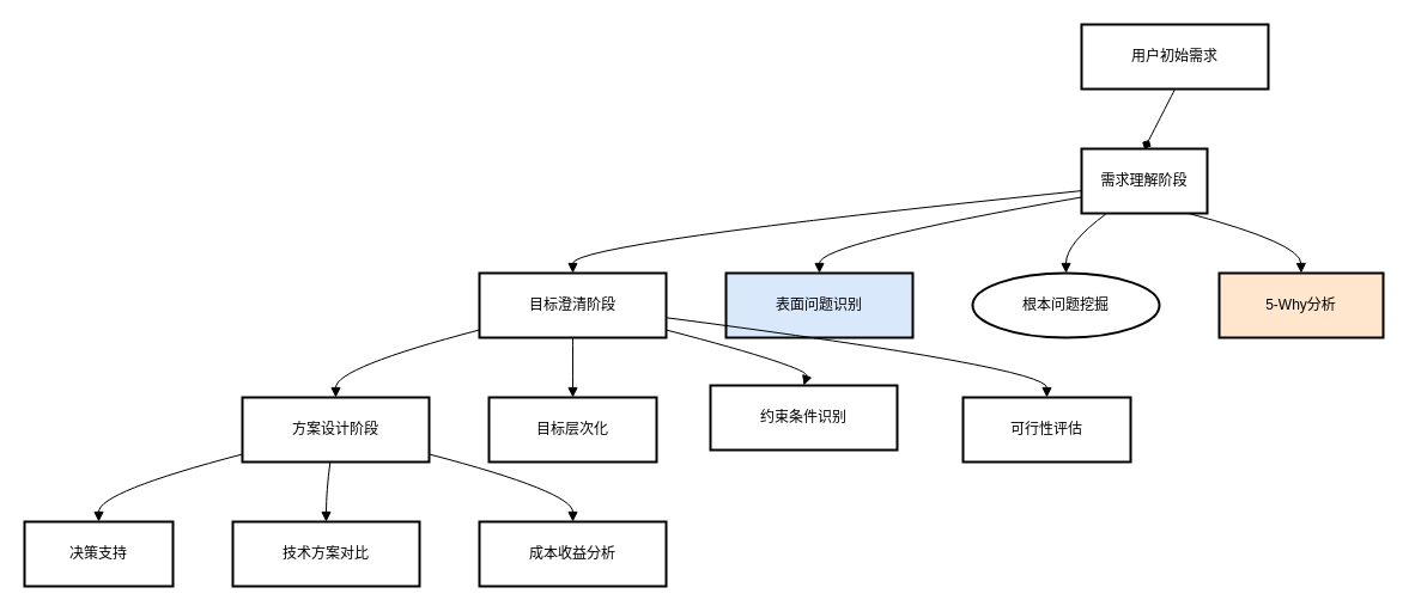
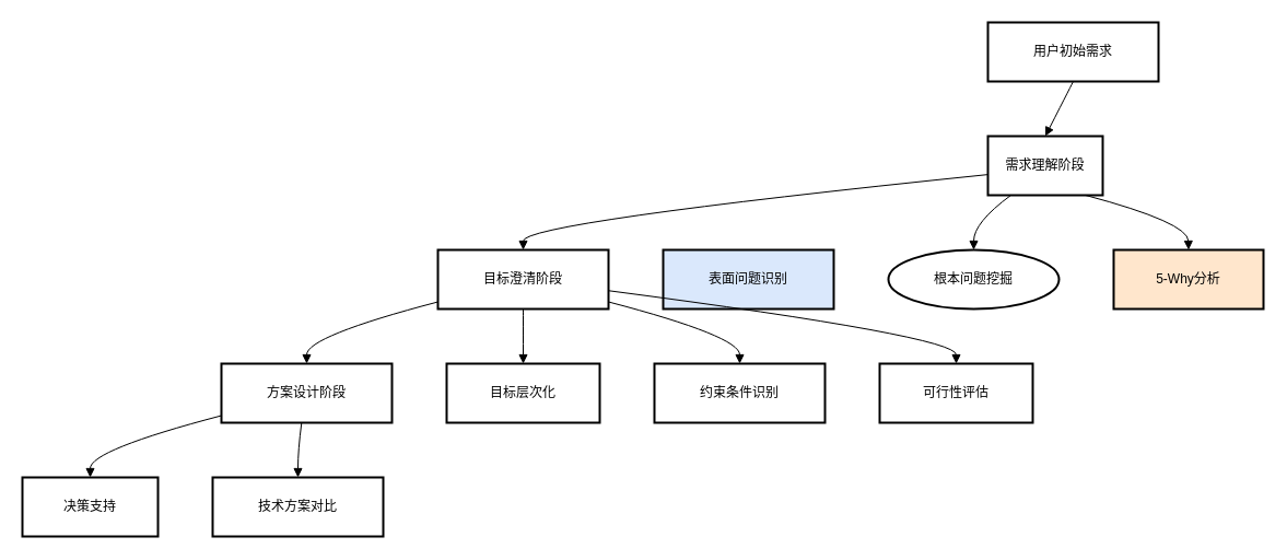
  <mxCell id="0" />
  <mxCell id="1" parent="0" />
  <mxCell id="2" value="用户初始需求" style="whiteSpace=wrap;strokeWidth=2;" vertex="1" parent="1"><mxGeometry x="903" y="20" width="156" height="54" as="geometry" /></mxCell>
  <mxCell id="3" value="需求理解阶段" style="whiteSpace=wrap;strokeWidth=2;" vertex="1" parent="1"><mxGeometry x="903" y="124" width="105" height="54" as="geometry" /></mxCell>
  <mxCell id="4" value="目标澄清阶段" style="whiteSpace=wrap;strokeWidth=2;" vertex="1" parent="1"><mxGeometry x="400" y="228" width="156" height="54" as="geometry" /></mxCell>
  <mxCell id="5" value="方案设计阶段" style="whiteSpace=wrap;strokeWidth=2;" vertex="1" parent="1"><mxGeometry x="202" y="332" width="156" height="54" as="geometry" /></mxCell>
  <mxCell id="6" value="决策支持" style="whiteSpace=wrap;strokeWidth=2;" vertex="1" parent="1"><mxGeometry x="20" y="436" width="124" height="54" as="geometry" /></mxCell>
  <mxCell id="7" value="表面问题识别" style="whiteSpace=wrap;strokeWidth=2;fillColor=#dae8fc;" vertex="1" parent="1"><mxGeometry x="606" y="228" width="156" height="54" as="geometry" /></mxCell>
  <mxCell id="8" value="根本问题挖掘" style="ellipse;whiteSpace=wrap;strokeWidth=2;" vertex="1" parent="1"><mxGeometry x="812" y="228" width="156" height="54" as="geometry" /></mxCell>
  <mxCell id="9" value="5-Why分析" style="whiteSpace=wrap;strokeWidth=2;fillColor=#ffe6cc;" vertex="1" parent="1"><mxGeometry x="1018" y="228" width="137" height="54" as="geometry" /></mxCell>
  <mxCell id="10" value="目标层次化" style="whiteSpace=wrap;strokeWidth=2;" vertex="1" parent="1"><mxGeometry x="408" y="332" width="140" height="54" as="geometry" /></mxCell>
- <mxCell id="11" value="约束条件识别" style="whiteSpace=wrap;strokeWidth=2;" vertex="1" parent="1"><mxGeometry x="593" y="322" width="156" height="54" as="geometry" /></mxCell>
+ <mxCell id="11" value="约束条件识别" style="whiteSpace=wrap;strokeWidth=2;" vertex="1" parent="1"><mxGeometry x="598" y="332" width="156" height="54" as="geometry" /></mxCell>
  <mxCell id="12" value="可行性评估" style="whiteSpace=wrap;strokeWidth=2;" vertex="1" parent="1"><mxGeometry x="804" y="332" width="140" height="54" as="geometry" /></mxCell>
  <mxCell id="13" value="技术方案对比" style="whiteSpace=wrap;strokeWidth=2;" vertex="1" parent="1"><mxGeometry x="194" y="436" width="156" height="54" as="geometry" /></mxCell>
- <mxCell id="14" value="成本收益分析" style="whiteSpace=wrap;strokeWidth=2;" vertex="1" parent="1"><mxGeometry x="400" y="436" width="156" height="54" as="geometry" /></mxCell>
- <mxCell id="15" value="" style="curved=1;startArrow=none;endArrow=diamond;exitX=0.5;exitY=1;entryX=0.5;entryY=0;rounded=0;" edge="1" parent="1" source="2" target="3"><mxGeometry relative="1" as="geometry"><Array as="points" /></mxGeometry></mxCell>
+ <mxCell id="15" value="" style="curved=1;startArrow=none;endArrow=block;exitX=0.5;exitY=1;entryX=0.5;entryY=0;rounded=0;" edge="1" parent="1" source="2" target="3"><mxGeometry relative="1" as="geometry"><Array as="points" /></mxGeometry></mxCell>
  <mxCell id="16" value="" style="curved=1;startArrow=none;endArrow=block;exitX=0;exitY=0.65;entryX=0.5;entryY=0;rounded=0;" edge="1" parent="1" source="3" target="4"><mxGeometry relative="1" as="geometry"><Array as="points"><mxPoint x="478" y="203" /></Array></mxGeometry></mxCell>
  <mxCell id="17" value="" style="curved=1;startArrow=none;endArrow=block;exitX=0;exitY=0.88;entryX=0.5;entryY=0;rounded=0;" edge="1" parent="1" source="4" target="5"><mxGeometry relative="1" as="geometry"><Array as="points"><mxPoint x="280" y="307" /></Array></mxGeometry></mxCell>
  <mxCell id="18" value="" style="curved=1;startArrow=none;endArrow=block;exitX=0;exitY=0.88;entryX=0.5;entryY=0;rounded=0;" edge="1" parent="1" source="5" target="6"><mxGeometry relative="1" as="geometry"><Array as="points"><mxPoint x="82" y="411" /></Array></mxGeometry></mxCell>
- <mxCell id="19" value="" style="curved=1;startArrow=none;endArrow=block;exitX=0;exitY=0.75;entryX=0.5;entryY=0;rounded=0;" edge="1" parent="1" source="3" target="7"><mxGeometry relative="1" as="geometry"><Array as="points"><mxPoint x="684" y="203" /></Array></mxGeometry></mxCell>
  <mxCell id="20" value="" style="curved=1;startArrow=none;endArrow=block;exitX=0.2;exitY=1;entryX=0.5;entryY=0;rounded=0;" edge="1" parent="1" source="3" target="8"><mxGeometry relative="1" as="geometry"><Array as="points"><mxPoint x="890" y="203" /></Array></mxGeometry></mxCell>
  <mxCell id="21" value="" style="curved=1;startArrow=none;endArrow=block;exitX=0.85;exitY=1;entryX=0.5;entryY=0;rounded=0;" edge="1" parent="1" source="3" target="9"><mxGeometry relative="1" as="geometry"><Array as="points"><mxPoint x="1086" y="203" /></Array></mxGeometry></mxCell>
  <mxCell id="22" value="" style="curved=1;startArrow=none;endArrow=block;exitX=0.5;exitY=1;entryX=0.5;entryY=0;rounded=0;" edge="1" parent="1" source="4" target="10"><mxGeometry relative="1" as="geometry"><Array as="points" /></mxGeometry></mxCell>
  <mxCell id="23" value="" style="curved=1;startArrow=none;endArrow=block;exitX=1;exitY=0.88;entryX=0.5;entryY=0;rounded=0;" edge="1" parent="1" source="4" target="11"><mxGeometry relative="1" as="geometry"><Array as="points"><mxPoint x="676" y="307" /></Array></mxGeometry></mxCell>
  <mxCell id="24" value="" style="curved=1;startArrow=none;endArrow=block;exitX=1;exitY=0.69;entryX=0.5;entryY=0;rounded=0;" edge="1" parent="1" source="4" target="12"><mxGeometry relative="1" as="geometry"><Array as="points"><mxPoint x="874" y="307" /></Array></mxGeometry></mxCell>
  <mxCell id="25" value="" style="curved=1;startArrow=none;endArrow=block;exitX=0.47;exitY=1;entryX=0.5;entryY=0;rounded=0;" edge="1" parent="1" source="5" target="13"><mxGeometry relative="1" as="geometry"><Array as="points"><mxPoint x="272" y="411" /></Array></mxGeometry></mxCell>
- <mxCell id="26" value="" style="curved=1;startArrow=none;endArrow=block;exitX=1;exitY=0.88;entryX=0.5;entryY=0;rounded=0;" edge="1" parent="1" source="5" target="14"><mxGeometry relative="1" as="geometry"><Array as="points"><mxPoint x="478" y="411" /></Array></mxGeometry></mxCell>
